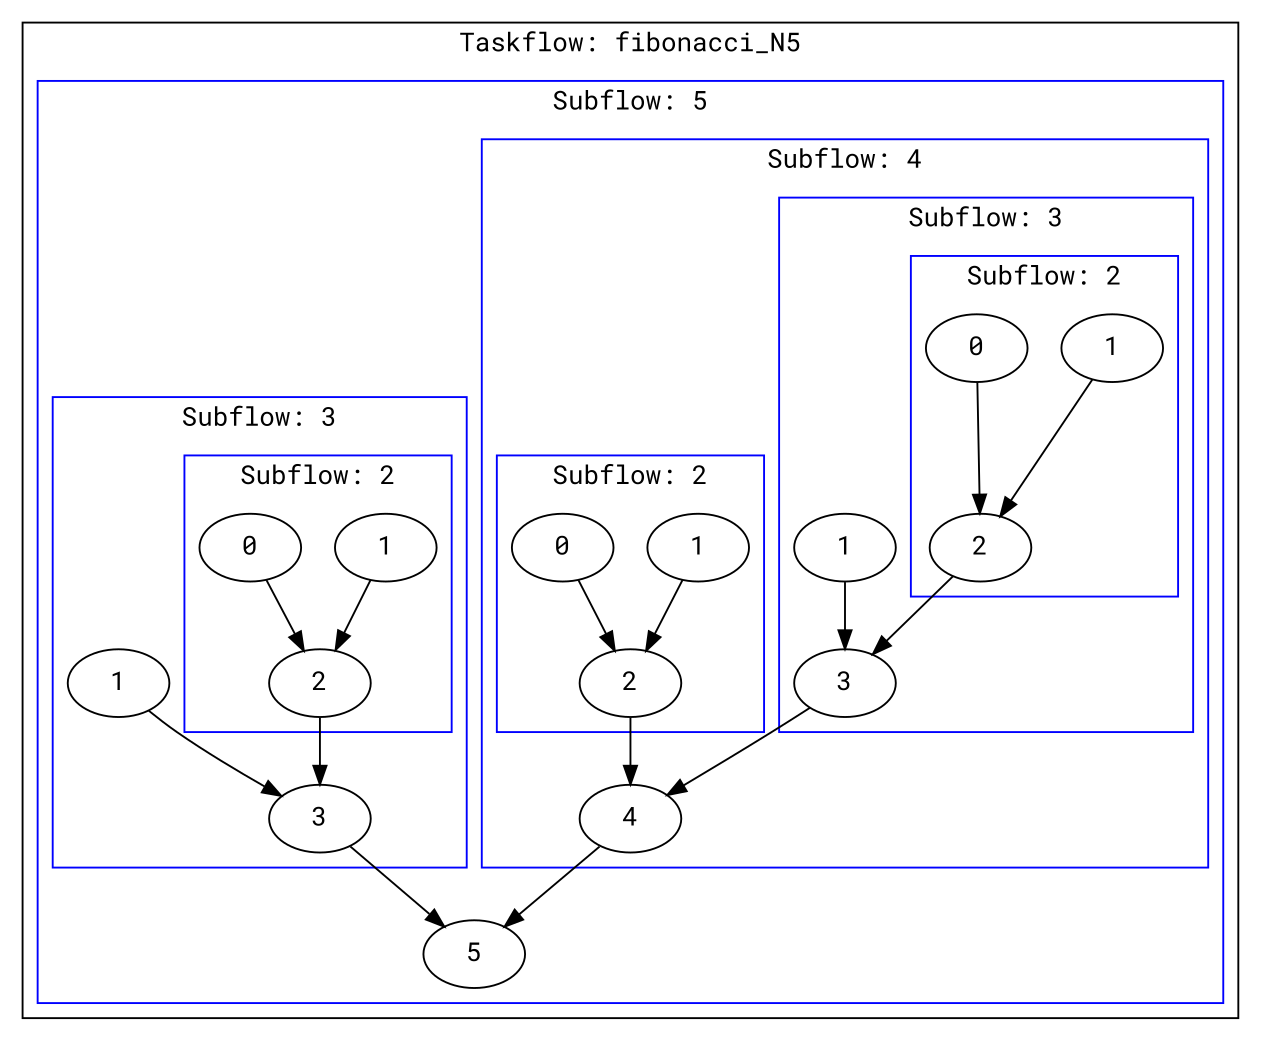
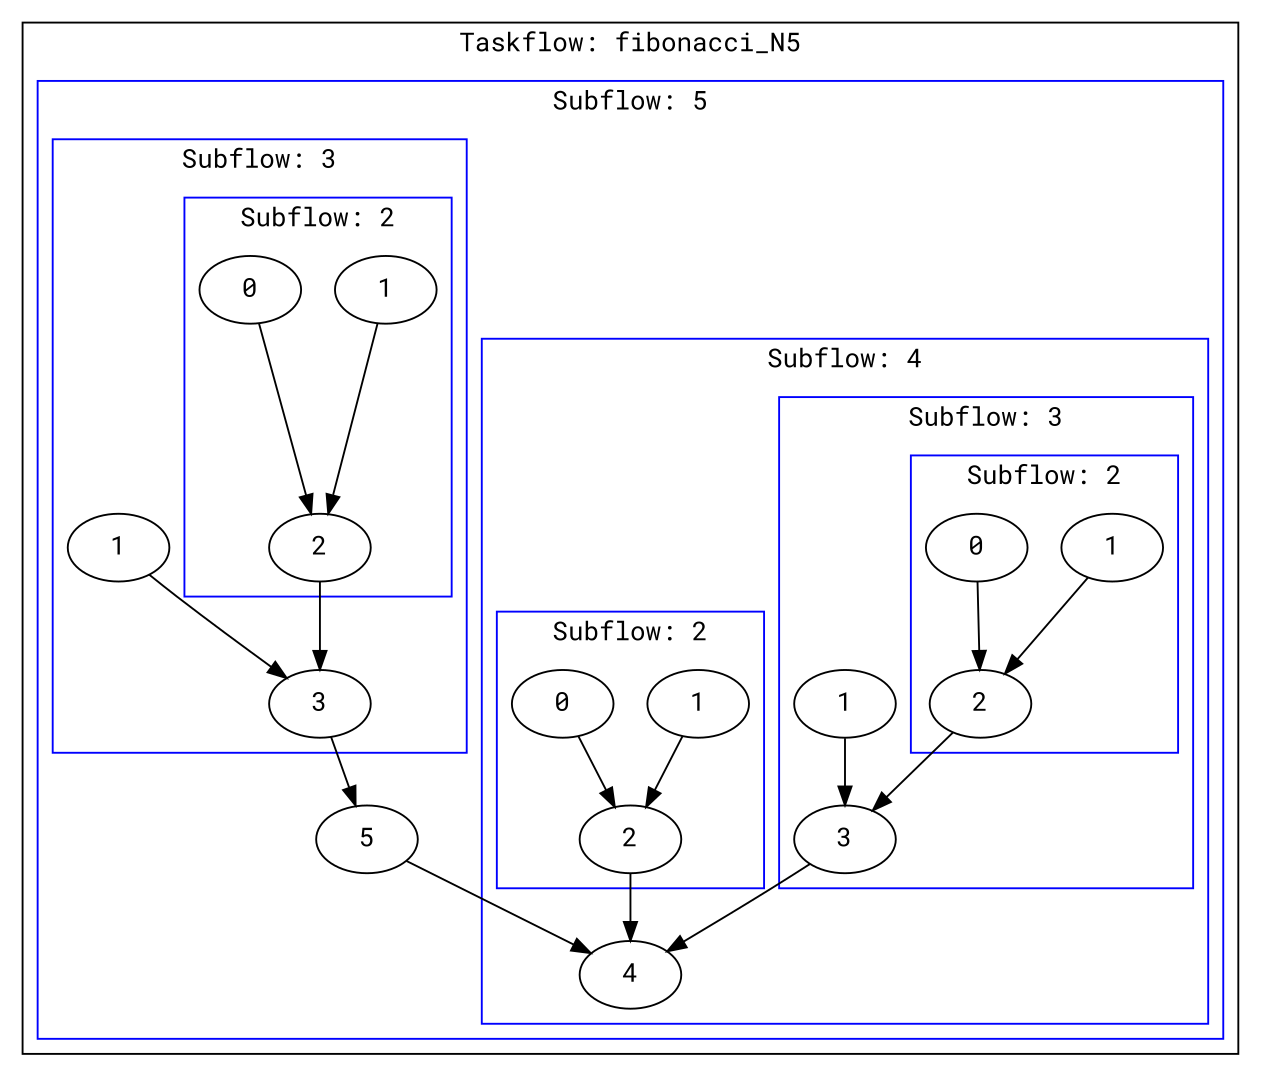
  digraph {
    fontname="Roboto Mono"
    node [fontname="Roboto Mono"]
    edge [fontname="Roboto Mono"]
    n1 [label=2]
    n2 [label=1]
    n3 [label=0]
    n4 [label=3]
    n5 [label=1]
    n6 [label=2]
    n7 [label=1]
    n8 [label=0]
    n9 [label=4]
    n10 [label=2]
    n11 [label=1]
    n12 [label=0]
    n13 [label=3]
    n14 [label=1]
    n15 [label=5]
    subgraph cluster_1 {
      label="Taskflow: fibonacci_N5"
      subgraph cluster_2 {
        color=blue
        label="Subflow: 5"
        n15
        subgraph cluster_3 {
          color=blue
          label="Subflow: 4"
          n9
          subgraph cluster_4 {
            color=blue
            label="Subflow: 3"
            n4
            n5
            subgraph cluster_5 {
              color=blue
              label="Subflow: 2"
              n1
              n2
              n3
            }
          }
          subgraph cluster_6 {
            color=blue
            label="Subflow: 2"
            n6
            n7
            n8
          }
        }
        subgraph cluster_7 {
          color=blue
          label="Subflow: 3"
          n13
          n14
          subgraph cluster_8 {
            color=blue
            label="Subflow: 2"
            n10
            n11
            n12
          }
        }
      }
    }
    n1 -> n4
    n2 -> n1
    n3 -> n1
    n4 -> n9
    n5 -> n4
    n6 -> n9
    n7 -> n6
    n8 -> n6
-   n9 -> n15
+   n15 -> n9
    n10 -> n13
    n11 -> n10
    n12 -> n10
    n13 -> n15
    n14 -> n13
  }
